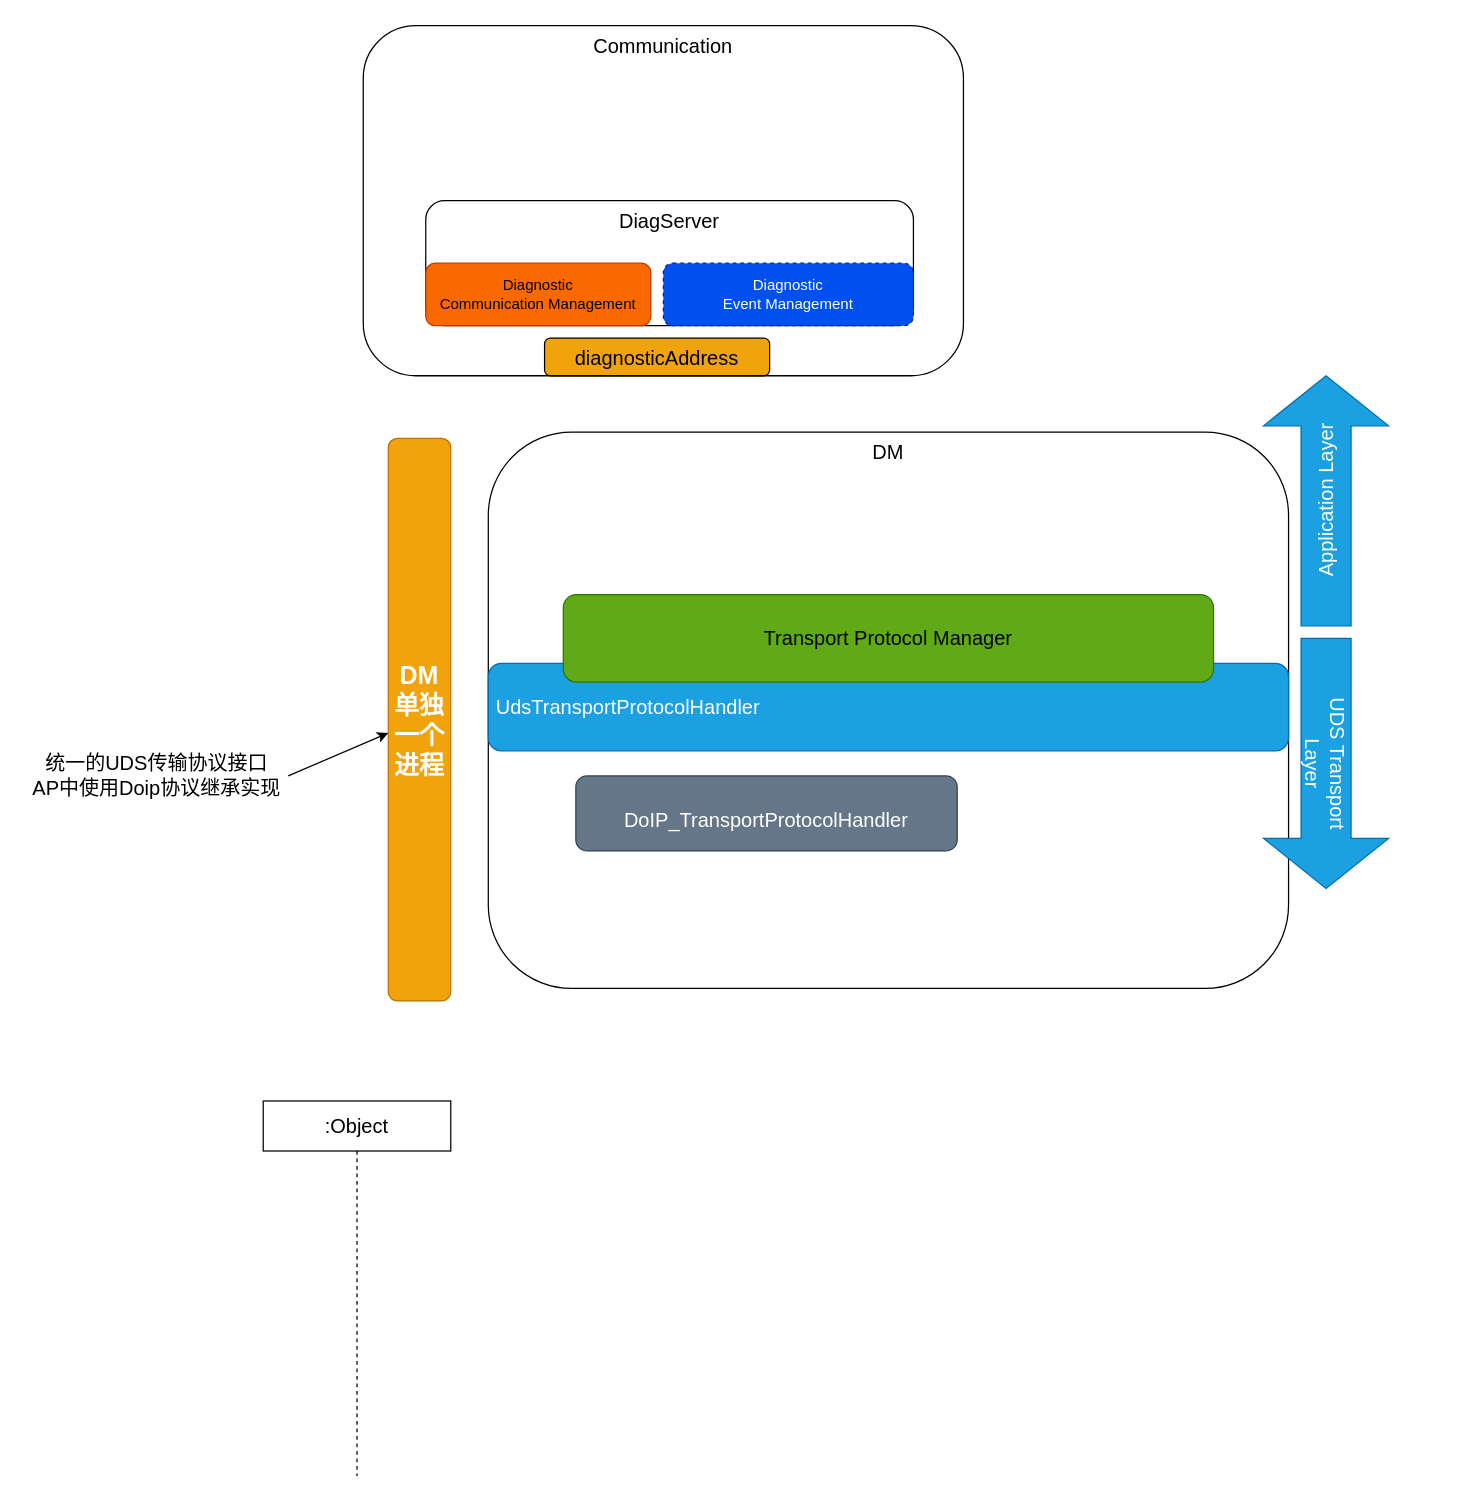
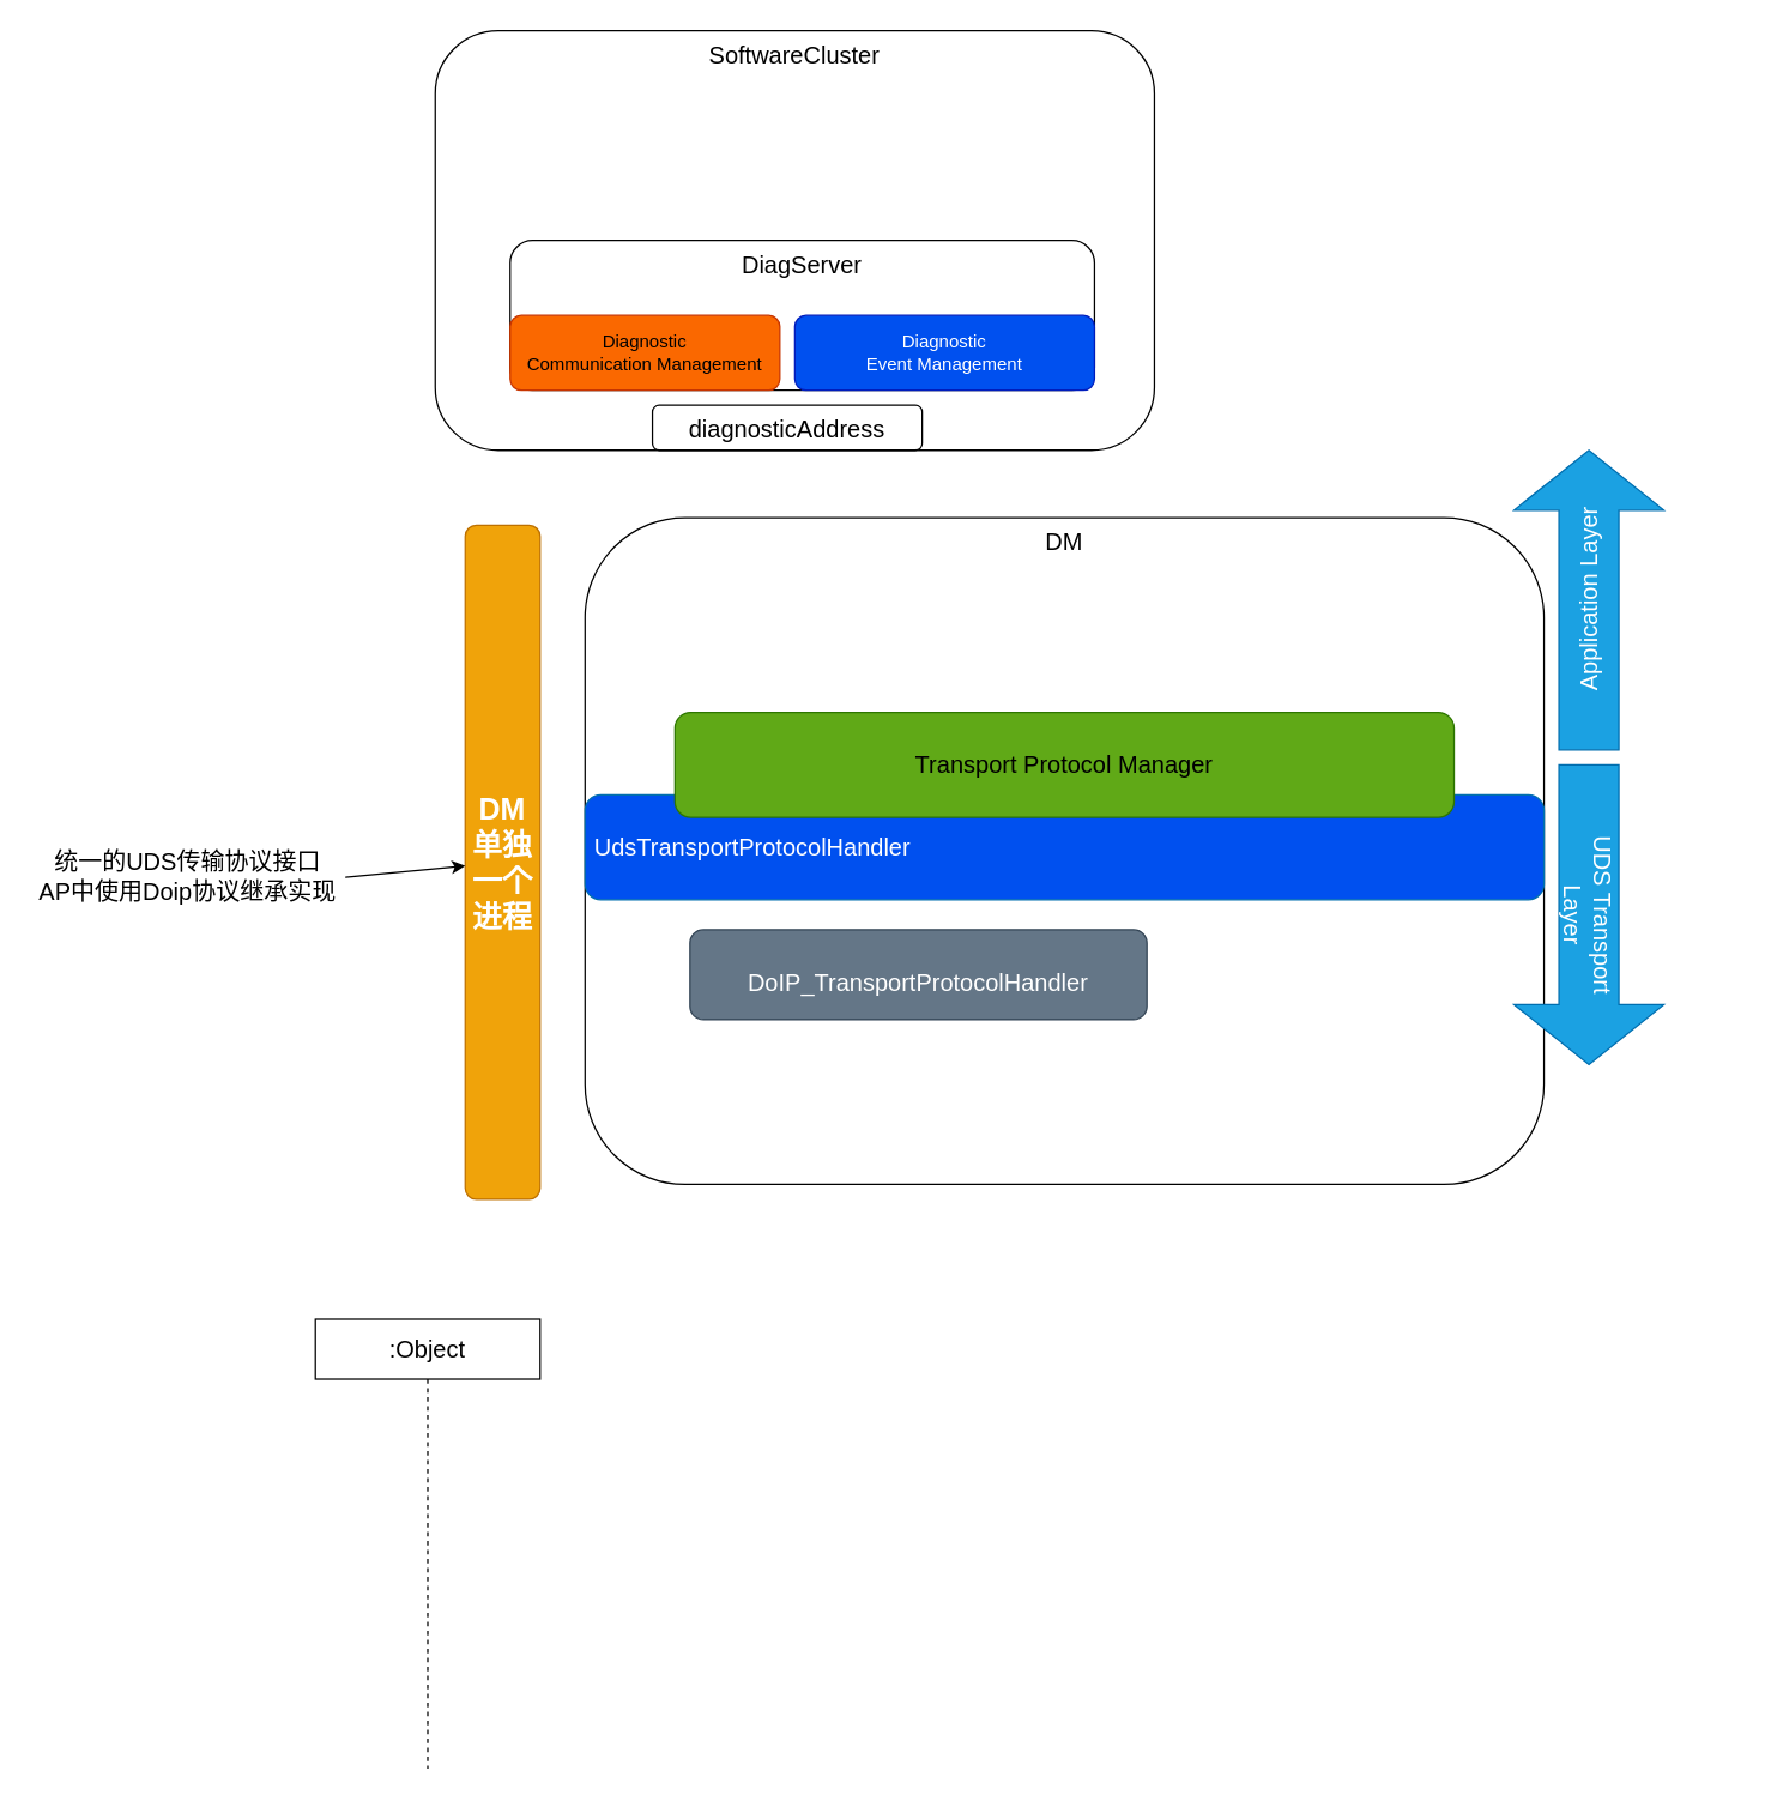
  <mxCell id="0" />
  <mxCell id="1" parent="0" />
- <mxCell id="2" value="Communication" style="rounded=1;whiteSpace=wrap;html=1;horizontal=1;verticalAlign=top;fontSize=16;" vertex="1" parent="1"><mxGeometry x="290" y="20" width="480" height="280" as="geometry" /></mxCell>
+ <mxCell id="2" value="SoftwareCluster" style="rounded=1;whiteSpace=wrap;html=1;horizontal=1;verticalAlign=top;fontSize=16;" vertex="1" parent="1"><mxGeometry x="290" y="20" width="480" height="280" as="geometry" /></mxCell>
  <mxCell id="3" value="DiagServer" style="rounded=1;whiteSpace=wrap;html=1;horizontal=1;verticalAlign=top;align=center;fontSize=16;" vertex="1" parent="1"><mxGeometry x="340" y="160" width="390" height="100" as="geometry" /></mxCell>
  <mxCell id="4" value="DM" style="rounded=1;whiteSpace=wrap;html=1;fontSize=16;fontColor=#000000;verticalAlign=top;" vertex="1" parent="1"><mxGeometry y="345" width="640" height="445" as="geometry" x="390" /></mxCell>
- <mxCell id="5" value="Diagnostic &lt;br&gt;Event Management" style="rounded=1;whiteSpace=wrap;html=1;fillColor=#0050ef;fontColor=#ffffff;strokeColor=#001DBC;dashed=1;" vertex="1" parent="1"><mxGeometry x="530" y="210" width="200" height="50" as="geometry" /></mxCell>
+ <mxCell id="5" value="Diagnostic &lt;br&gt;Event Management" style="rounded=1;whiteSpace=wrap;html=1;fillColor=#0050ef;fontColor=#ffffff;strokeColor=#001DBC;" vertex="1" parent="1"><mxGeometry x="530" y="210" width="200" height="50" as="geometry" /></mxCell>
  <mxCell id="6" value="Diagnostic &lt;br&gt;Communication Management" style="rounded=1;whiteSpace=wrap;html=1;fillColor=#fa6800;fontColor=#000000;strokeColor=#C73500;" vertex="1" parent="1"><mxGeometry x="340" y="210" width="180" height="50" as="geometry" /></mxCell>
  <mxCell id="7" value="DM&lt;br style=&quot;font-size: 20px;&quot;&gt;单独一个进程" style="rounded=1;whiteSpace=wrap;html=1;fontStyle=1;fontSize=20;rotation=0;fillColor=#f0a30a;fontColor=#FFFFFF;strokeColor=#BD7000;" vertex="1" parent="1"><mxGeometry x="310" y="350" width="50" height="450" as="geometry" /></mxCell>
- <mxCell id="8" value="&lt;br style=&quot;font-size: 16px;&quot;&gt;&lt;span style=&quot;white-space: pre; font-size: 16px;&quot;&gt; &lt;/span&gt;UdsTransportProtocolHandler" style="rounded=1;whiteSpace=wrap;html=1;horizontal=1;verticalAlign=top;align=left;fontSize=16;fillColor=#1ba1e2;fontColor=#ffffff;strokeColor=#006EAF;" vertex="1" parent="1"><mxGeometry y="530" width="640" height="70" as="geometry" x="390" /></mxCell>
+ <mxCell id="8" value="&lt;br style=&quot;font-size: 16px;&quot;&gt;&lt;span style=&quot;white-space: pre; font-size: 16px;&quot;&gt; &lt;/span&gt;UdsTransportProtocolHandler" style="rounded=1;whiteSpace=wrap;html=1;horizontal=1;verticalAlign=top;align=left;fontSize=16;fillColor=#0050ef;fontColor=#ffffff;strokeColor=#006EAF;" vertex="1" parent="1"><mxGeometry y="530" width="640" height="70" as="geometry" x="390" /></mxCell>
  <mxCell id="9" value="&lt;br&gt;Transport Protocol Manager" style="rounded=1;whiteSpace=wrap;html=1;horizontal=1;verticalAlign=top;align=center;fontSize=16;fillColor=#60a917;fontColor=#000000;strokeColor=#2D7600;" vertex="1" parent="1"><mxGeometry x="450" y="475" width="520" height="70" as="geometry" /></mxCell>
  <mxCell id="10" value="UDS Transport &lt;br&gt;Layer" style="html=1;shadow=0;dashed=0;align=center;verticalAlign=middle;shape=mxgraph.arrows2.arrow;dy=0.6;dx=40;notch=0;fontSize=16;fontColor=#ffffff;rotation=90;fillColor=#1ba1e2;strokeColor=#006EAF;" vertex="1" parent="1"><mxGeometry x="960" y="560" width="200" height="100" as="geometry" /></mxCell>
  <mxCell id="11" value="&lt;br&gt;DoIP_TransportProtocolHandler" style="rounded=1;whiteSpace=wrap;html=1;horizontal=1;verticalAlign=top;align=center;fontSize=16;fillColor=#647687;fontColor=#ffffff;strokeColor=#314354;" vertex="1" parent="1"><mxGeometry x="460" y="620" width="305" height="60" as="geometry" /></mxCell>
  <mxCell id="12" value="Application Layer" style="html=1;shadow=0;dashed=0;align=center;verticalAlign=middle;shape=mxgraph.arrows2.arrow;dy=0.6;dx=40;notch=0;fontSize=16;fontColor=#ffffff;rotation=-90;fillColor=#1ba1e2;strokeColor=#006EAF;" vertex="1" parent="1"><mxGeometry x="960" y="350" width="200" height="100" as="geometry" /></mxCell>
- <mxCell id="13" value="diagnosticAddress" style="rounded=1;whiteSpace=wrap;html=1;horizontal=1;verticalAlign=top;align=center;fontSize=16;fillColor=#f0a30a;" vertex="1" parent="1"><mxGeometry x="435" y="270" width="180" height="30" as="geometry" /></mxCell>
+ <mxCell id="13" value="diagnosticAddress" style="rounded=1;whiteSpace=wrap;html=1;horizontal=1;verticalAlign=top;align=center;fontSize=16;" vertex="1" parent="1"><mxGeometry x="435" y="270" width="180" height="30" as="geometry" /></mxCell>
  <mxCell id="14" value="" style="endArrow=classic;html=1;rounded=0;fontSize=16;fontColor=#FFFFFF;exitX=1;exitY=0.5;exitDx=0;exitDy=0;" edge="1" parent="1" source="15" target="7"><mxGeometry width="50" height="50" relative="1" as="geometry"><mxPoint x="110" y="580" as="sourcePoint" /><mxPoint x="160" y="530" as="targetPoint" /></mxGeometry></mxCell>
- <mxCell id="15" value="统一的UDS传输协议接口&lt;br&gt;AP中使用Doip协议继承实现" style="text;html=1;strokeColor=none;fillColor=none;align=center;verticalAlign=middle;whiteSpace=wrap;rounded=0;fontSize=16;fontColor=#000000;" vertex="1" parent="1"><mxGeometry x="20" y="585" width="210" height="70" as="geometry" /></mxCell>
+ <mxCell id="15" value="统一的UDS传输协议接口&lt;br&gt;AP中使用Doip协议继承实现" style="text;html=1;strokeColor=none;fillColor=none;align=center;verticalAlign=middle;whiteSpace=wrap;rounded=0;fontSize=16;fontColor=#000000;" vertex="1" parent="1"><mxGeometry x="20" y="550" width="210" height="70" as="geometry" /></mxCell>
  <mxCell id="16" value=":Object" style="shape=umlLifeline;perimeter=lifelinePerimeter;whiteSpace=wrap;html=1;container=1;collapsible=0;recursiveResize=0;outlineConnect=0;fontSize=16;fontColor=#000000;" vertex="1" parent="1"><mxGeometry x="210" y="880" width="150" height="300" as="geometry" /></mxCell>
